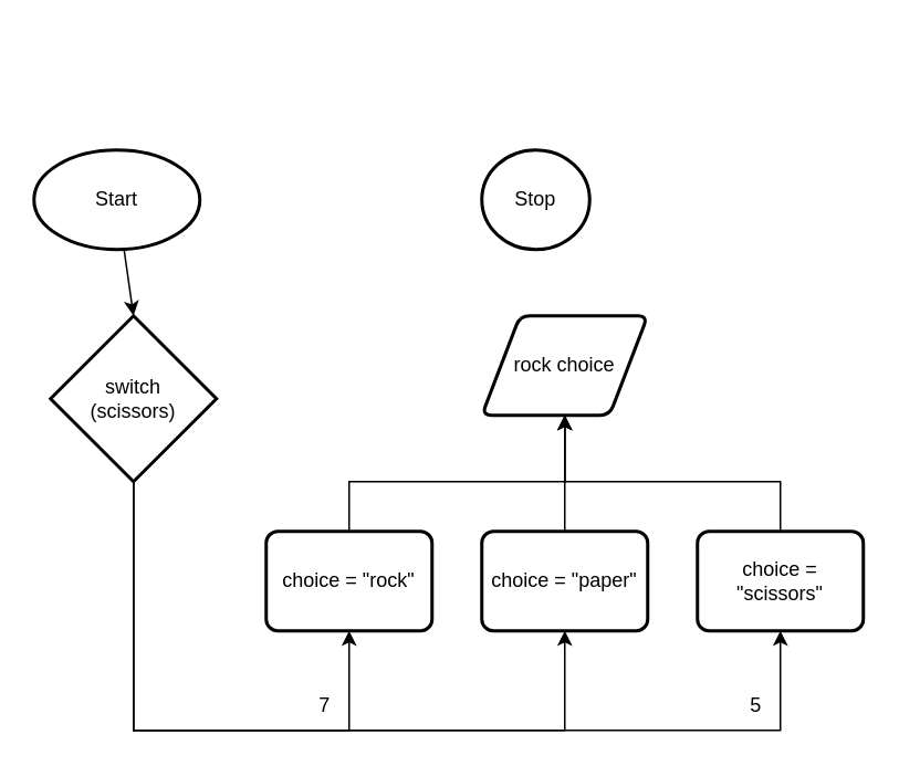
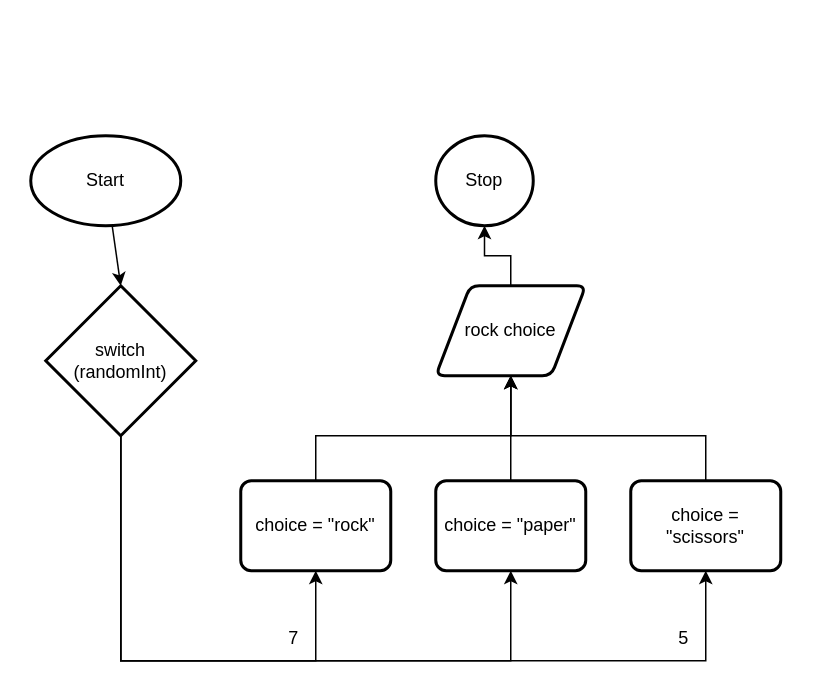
  <mxCell id="0" />
  <mxCell id="1" parent="0" />
  <mxCell id="2" style="edgeStyle=none;html=1;entryX=0.5;entryY=0;entryDx=0;entryDy=0;" parent="1" source="3" edge="1"><mxGeometry relative="1" as="geometry"><mxPoint x="80" y="190" as="targetPoint" /></mxGeometry></mxCell>
  <mxCell id="3" value="Start" style="strokeWidth=2;html=1;shape=mxgraph.flowchart.start_1;whiteSpace=wrap;" parent="1" vertex="1"><mxGeometry x="20" y="90" width="100" height="60" as="geometry" /></mxCell>
  <mxCell id="4" value="Stop" style="strokeWidth=2;html=1;shape=mxgraph.flowchart.start_1;whiteSpace=wrap;" parent="1" vertex="1"><mxGeometry x="290" y="90" width="65" height="60" as="geometry" /></mxCell>
  <mxCell id="5" style="edgeStyle=none;html=1;entryX=0.5;entryY=0;entryDx=0;entryDy=0;" parent="1" edge="1"><mxGeometry relative="1" as="geometry"><mxPoint x="80" y="230" as="sourcePoint" /></mxGeometry></mxCell>
  <mxCell id="6" style="edgeStyle=none;html=1;startArrow=none;entryX=0.5;entryY=0;entryDx=0;entryDy=0;exitX=0.5;exitY=0;exitDx=0;exitDy=0;" parent="1" edge="1"><mxGeometry relative="1" as="geometry"><mxPoint x="80" y="290" as="targetPoint" /><mxPoint x="80" y="290" as="sourcePoint" /></mxGeometry></mxCell>
  <mxCell id="7" style="edgeStyle=none;html=1;entryX=0.5;entryY=0;entryDx=0;entryDy=0;fontSize=12;" edge="1" parent="1"><mxGeometry relative="1" as="geometry"><mxPoint x="80" y="250" as="sourcePoint" /></mxGeometry></mxCell>
+ <mxCell id="8" style="edgeStyle=orthogonalEdgeStyle;rounded=0;html=1;fontSize=12;" edge="1" parent="1" source="9" target="4"><mxGeometry relative="1" as="geometry" /></mxCell>
  <mxCell id="9" value="rock choice" style="shape=parallelogram;html=1;strokeWidth=2;perimeter=parallelogramPerimeter;whiteSpace=wrap;rounded=1;arcSize=12;size=0.23;" parent="1" vertex="1"><mxGeometry x="290" y="190" width="100" height="60" as="geometry" /></mxCell>
  <mxCell id="10" style="edgeStyle=none;html=1;entryX=0.5;entryY=1;entryDx=0;entryDy=0;fontSize=10;rounded=0;exitX=0.5;exitY=1;exitDx=0;exitDy=0;exitPerimeter=0;" parent="1" source="13" target="16" edge="1"><mxGeometry relative="1" as="geometry"><Array as="points"><mxPoint x="80" y="440" /><mxPoint x="210" y="440" /></Array></mxGeometry></mxCell>
  <mxCell id="11" style="edgeStyle=none;rounded=0;html=1;entryX=0.5;entryY=1;entryDx=0;entryDy=0;fontSize=10;" parent="1" target="19" edge="1"><mxGeometry relative="1" as="geometry"><Array as="points"><mxPoint x="80" y="440" /><mxPoint x="340" y="440" /></Array><mxPoint x="80" y="290" as="sourcePoint" /></mxGeometry></mxCell>
  <mxCell id="12" style="edgeStyle=none;rounded=0;html=1;entryX=0.5;entryY=1;entryDx=0;entryDy=0;fontSize=10;exitX=0.5;exitY=1;exitDx=0;exitDy=0;exitPerimeter=0;" parent="1" source="13" target="22" edge="1"><mxGeometry relative="1" as="geometry"><Array as="points"><mxPoint x="80" y="440" /><mxPoint x="470" y="440" /></Array></mxGeometry></mxCell>
- <mxCell id="13" value="switch&lt;br style=&quot;font-size: 12px;&quot;&gt;(scissors)" style="strokeWidth=2;html=1;shape=mxgraph.flowchart.decision;whiteSpace=wrap;fontSize=12;" parent="1" vertex="1"><mxGeometry x="30" y="190" width="100" height="100" as="geometry" /></mxCell>
+ <mxCell id="13" value="switch&lt;br style=&quot;font-size: 12px;&quot;&gt;(randomInt)" style="strokeWidth=2;html=1;shape=mxgraph.flowchart.decision;whiteSpace=wrap;fontSize=12;" parent="1" vertex="1"><mxGeometry x="30" y="190" width="100" height="100" as="geometry" /></mxCell>
  <mxCell id="14" value="7" style="text;html=1;align=center;verticalAlign=middle;resizable=0;points=[];autosize=1;strokeColor=none;fillColor=none;fontSize=12;" parent="1" vertex="1"><mxGeometry x="180" y="410" width="30" height="30" as="geometry" /></mxCell>
  <mxCell id="15" style="edgeStyle=orthogonalEdgeStyle;rounded=0;html=1;fontSize=12;entryX=0.5;entryY=1;entryDx=0;entryDy=0;" edge="1" parent="1" source="16" target="9"><mxGeometry relative="1" as="geometry"><mxPoint x="340" y="255" as="targetPoint" /><Array as="points"><mxPoint x="210" y="290" /><mxPoint x="340" y="290" /></Array></mxGeometry></mxCell>
  <mxCell id="16" value="choice = &quot;rock&quot;" style="rounded=1;whiteSpace=wrap;html=1;absoluteArcSize=1;arcSize=14;strokeWidth=2;" parent="1" vertex="1"><mxGeometry x="160" y="320" width="100" height="60" as="geometry" /></mxCell>
  <mxCell id="17" style="edgeStyle=none;rounded=0;html=1;entryX=0.5;entryY=1;entryDx=0;entryDy=0;fontSize=7;" parent="1" edge="1"><mxGeometry relative="1" as="geometry"><Array as="points"><mxPoint x="340" y="240" /><mxPoint x="470" y="240" /></Array><mxPoint x="340" y="260" as="sourcePoint" /></mxGeometry></mxCell>
  <mxCell id="18" style="edgeStyle=orthogonalEdgeStyle;html=1;fontSize=12;rounded=0;" edge="1" parent="1" source="19" target="9"><mxGeometry relative="1" as="geometry" /></mxCell>
  <mxCell id="19" value="choice = &quot;paper&quot;" style="rounded=1;whiteSpace=wrap;html=1;absoluteArcSize=1;arcSize=14;strokeWidth=2;" parent="1" vertex="1"><mxGeometry x="290" y="320" width="100" height="60" as="geometry" /></mxCell>
  <mxCell id="20" style="edgeStyle=none;rounded=0;html=1;entryX=0.5;entryY=1;entryDx=0;entryDy=0;fontSize=7;" parent="1" edge="1"><mxGeometry relative="1" as="geometry"><mxPoint x="470" y="260" as="sourcePoint" /></mxGeometry></mxCell>
  <mxCell id="21" style="edgeStyle=orthogonalEdgeStyle;rounded=0;html=1;entryX=0.5;entryY=1;entryDx=0;entryDy=0;fontSize=12;" edge="1" parent="1" source="22" target="9"><mxGeometry relative="1" as="geometry"><Array as="points"><mxPoint x="470" y="290" /><mxPoint x="340" y="290" /></Array></mxGeometry></mxCell>
  <mxCell id="22" value="choice = &quot;scissors&quot;" style="rounded=1;whiteSpace=wrap;html=1;absoluteArcSize=1;arcSize=14;strokeWidth=2;" parent="1" vertex="1"><mxGeometry x="420" y="320" width="100" height="60" as="geometry" /></mxCell>
  <mxCell id="23" style="edgeStyle=none;rounded=0;html=1;fontSize=9;" parent="1" edge="1"><mxGeometry relative="1" as="geometry"><mxPoint x="470" y="170" as="sourcePoint" /></mxGeometry></mxCell>
  <mxCell id="24" style="edgeStyle=none;rounded=0;html=1;fontSize=9;" parent="1" edge="1"><mxGeometry relative="1" as="geometry"><mxPoint x="470" y="80" as="sourcePoint" /></mxGeometry></mxCell>
  <mxCell id="25" style="edgeStyle=none;rounded=0;html=1;entryX=1;entryY=0.5;entryDx=0;entryDy=0;fontSize=9;" parent="1" edge="1"><mxGeometry relative="1" as="geometry"><mxPoint x="378.5" y="20" as="targetPoint" /></mxGeometry></mxCell>
  <mxCell id="26" value="5" style="text;html=1;align=center;verticalAlign=middle;resizable=0;points=[];autosize=1;strokeColor=none;fillColor=none;fontSize=12;" vertex="1" parent="1"><mxGeometry x="440" y="410" width="30" height="30" as="geometry" /></mxCell>
